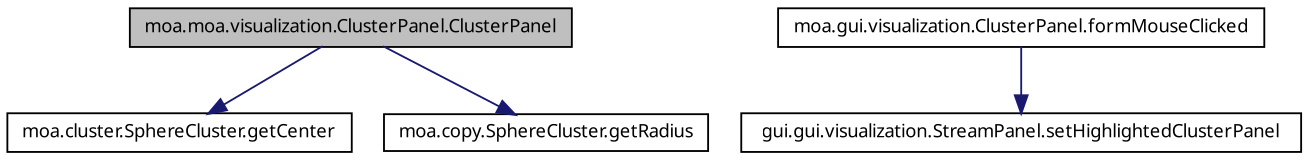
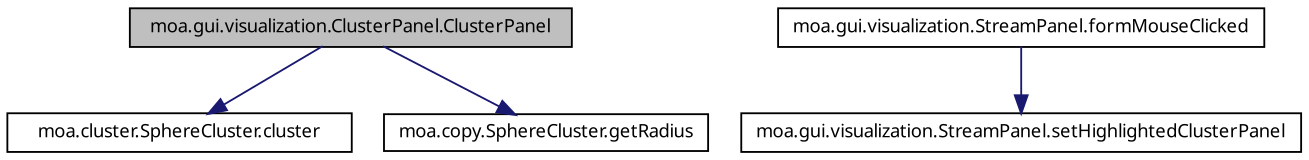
  digraph {
    fontname="Noto Sans"
    rankdir=TB
    node [color=black fillcolor=white fontname="Noto Sans" fontsize=10 shape=record style=filled]
    edge [color=midnightblue fontname="Noto Sans" fontsize=10 labelfontname=Helvetica labelfontsize=10 style=solid]
-   n1 [fillcolor=grey75 fontcolor=black height=0.2 label="moa.moa.visualization.ClusterPanel.ClusterPanel" width=0.4]
-   n2 [height=0.2 label="moa.cluster.SphereCluster.getCenter" width=0.4]
+   n1 [fillcolor=grey75 fontcolor=black height=0.2 label="moa.gui.visualization.ClusterPanel.ClusterPanel" width=0.4]
+   n2 [height=0.2 label="moa.cluster.SphereCluster.cluster" width=0.4]
    n3 [height=0.2 label="moa.copy.SphereCluster.getRadius" width=0.4]
-   n4 [height=0.2 label="moa.gui.visualization.ClusterPanel.formMouseClicked" width=0.4]
-   n5 [height=0.2 label="gui.gui.visualization.StreamPanel.setHighlightedClusterPanel" width=0.4]
+   n4 [height=0.2 label="moa.gui.visualization.StreamPanel.formMouseClicked" width=0.4]
+   n5 [height=0.2 label="moa.gui.visualization.StreamPanel.setHighlightedClusterPanel" width=0.4]
    n1 -> n2
    n1 -> n3
    n4 -> n5
  }
